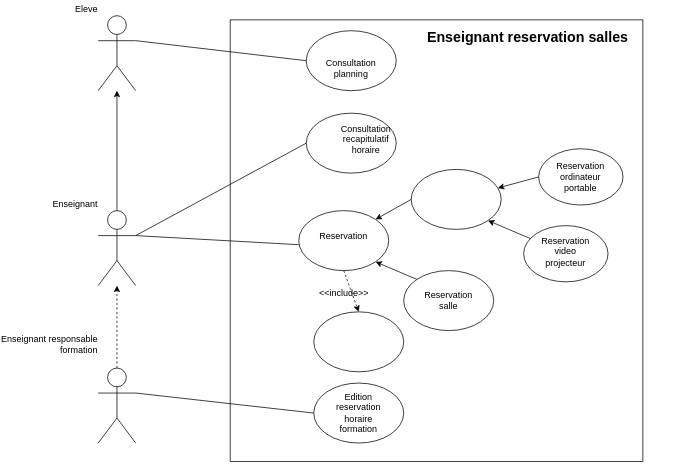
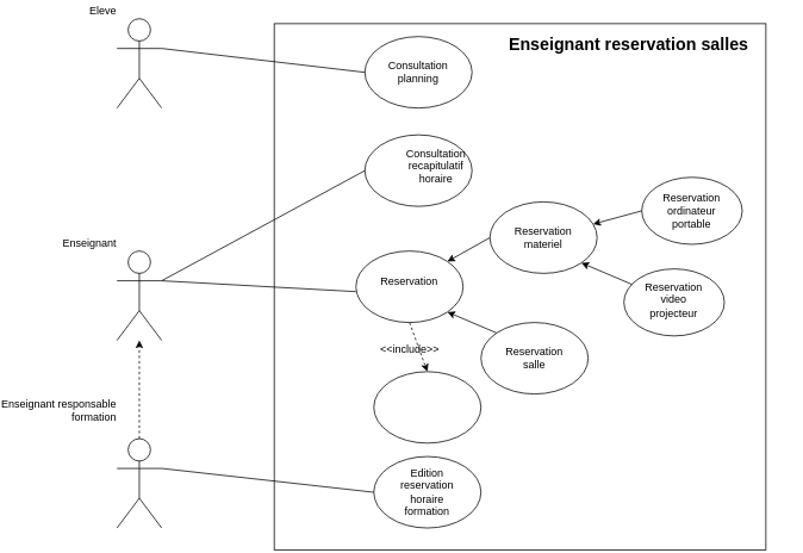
  <mxCell id="0" />
  <mxCell id="1" parent="0" />
  <mxCell id="2" style="edgeStyle=orthogonalEdgeStyle;rounded=0;orthogonalLoop=1;jettySize=auto;html=1;exitX=1;exitY=0.333;exitDx=0;exitDy=0;exitPerimeter=0;fontFamily=Helvetica;strokeColor=none;" parent="1" source="3" target="9" edge="1"><mxGeometry relative="1" as="geometry" /></mxCell>
  <mxCell id="3" value="Eleve" style="shape=umlActor;verticalLabelPosition=top;verticalAlign=bottom;outlineConnect=0;fontFamily=Helvetica;labelPosition=left;align=right;html=1;" parent="1" vertex="1"><mxGeometry x="20.5" y="20" width="50" height="100" as="geometry" /></mxCell>
  <mxCell id="4" value="" style="edgeStyle=orthogonalEdgeStyle;rounded=0;orthogonalLoop=1;jettySize=auto;html=1;fontFamily=Helvetica;dashed=1;" parent="1" source="5" target="8" edge="1"><mxGeometry relative="1" as="geometry" /></mxCell>
  <mxCell id="5" value="&lt;div&gt;Enseignant responsable&lt;br&gt;formation&lt;br&gt;&lt;/div&gt;&lt;div&gt;&lt;br&gt;&lt;/div&gt;" style="shape=umlActor;verticalLabelPosition=top;verticalAlign=bottom;html=1;outlineConnect=0;fontFamily=Helvetica;labelPosition=left;align=right;" parent="1" vertex="1"><mxGeometry x="20.5" y="490" width="50" height="100" as="geometry" /></mxCell>
  <mxCell id="6" value="" style="rounded=0;whiteSpace=wrap;html=1;fontFamily=Helvetica;rotation=90;" parent="1" vertex="1"><mxGeometry x="177.31" y="44.76" width="588.85" height="550.47" as="geometry" /></mxCell>
- <mxCell id="7" style="edgeStyle=orthogonalEdgeStyle;rounded=0;orthogonalLoop=1;jettySize=auto;html=1;fontFamily=Helvetica;" parent="1" source="8" target="3" edge="1"><mxGeometry relative="1" as="geometry" /></mxCell>
  <mxCell id="8" value="Enseignant" style="shape=umlActor;verticalLabelPosition=top;verticalAlign=bottom;html=1;outlineConnect=0;fontFamily=Helvetica;labelPosition=left;align=right;" parent="1" vertex="1"><mxGeometry x="20.5" y="280" width="50" height="100" as="geometry" /></mxCell>
  <mxCell id="9" value="" style="ellipse;whiteSpace=wrap;html=1;fontFamily=Helvetica;" parent="1" vertex="1"><mxGeometry x="298" y="40" width="120" height="80" as="geometry" /></mxCell>
- <mxCell id="10" value="Consultation planning" style="text;html=1;strokeColor=none;fillColor=none;align=center;verticalAlign=middle;whiteSpace=wrap;rounded=0;fontFamily=Helvetica;" parent="1" vertex="1"><mxGeometry x="328" y="75" width="60" height="30" as="geometry" /></mxCell>
+ <mxCell id="10" value="Consultation planning" style="text;html=1;strokeColor=none;fillColor=none;align=center;verticalAlign=middle;whiteSpace=wrap;rounded=0;fontFamily=Helvetica;" parent="1" vertex="1"><mxGeometry x="328" y="65" width="60" height="30" as="geometry" /></mxCell>
  <mxCell id="11" value="" style="endArrow=none;html=1;rounded=0;strokeColor=default;fontFamily=Helvetica;entryX=0;entryY=0.5;entryDx=0;entryDy=0;exitX=1;exitY=0.333;exitDx=0;exitDy=0;exitPerimeter=0;" parent="1" source="3" target="9" edge="1"><mxGeometry width="50" height="50" relative="1" as="geometry"><mxPoint x="347" y="310" as="sourcePoint" /><mxPoint x="397" y="260" as="targetPoint" /></mxGeometry></mxCell>
  <mxCell id="12" value="" style="ellipse;whiteSpace=wrap;html=1;fontFamily=Helvetica;" parent="1" vertex="1"><mxGeometry x="308" y="510" width="120" height="80" as="geometry" /></mxCell>
  <mxCell id="13" value="Edition reservation horaire formation" style="text;html=1;strokeColor=none;fillColor=none;align=center;verticalAlign=middle;whiteSpace=wrap;rounded=0;fontFamily=Helvetica;" parent="1" vertex="1"><mxGeometry x="338" y="535" width="60" height="30" as="geometry" /></mxCell>
  <mxCell id="14" value="" style="endArrow=none;html=1;rounded=0;strokeColor=default;fontFamily=Helvetica;entryX=1;entryY=0.333;entryDx=0;entryDy=0;entryPerimeter=0;exitX=0;exitY=0.5;exitDx=0;exitDy=0;" parent="1" source="12" target="5" edge="1"><mxGeometry width="50" height="50" relative="1" as="geometry"><mxPoint x="378" y="510" as="sourcePoint" /><mxPoint x="428" y="460" as="targetPoint" /></mxGeometry></mxCell>
  <mxCell id="15" value="" style="ellipse;whiteSpace=wrap;html=1;fontFamily=Helvetica;" parent="1" vertex="1"><mxGeometry x="298" y="150" width="120" height="80" as="geometry" /></mxCell>
  <mxCell id="16" value="Consultation recapitulatif horaire" style="text;html=1;strokeColor=none;fillColor=none;align=center;verticalAlign=middle;whiteSpace=wrap;rounded=0;fontFamily=Helvetica;" parent="1" vertex="1"><mxGeometry x="348" y="170" width="60" height="30" as="geometry" /></mxCell>
  <mxCell id="17" value="" style="endArrow=none;html=1;rounded=0;strokeColor=default;fontFamily=Helvetica;entryX=0;entryY=0.5;entryDx=0;entryDy=0;exitX=1;exitY=0.333;exitDx=0;exitDy=0;exitPerimeter=0;" parent="1" source="8" target="15" edge="1"><mxGeometry width="50" height="50" relative="1" as="geometry"><mxPoint x="378" y="440" as="sourcePoint" /><mxPoint x="428" y="390" as="targetPoint" /></mxGeometry></mxCell>
  <mxCell id="18" value="" style="ellipse;whiteSpace=wrap;html=1;fontFamily=Helvetica;" parent="1" vertex="1"><mxGeometry x="288" y="280" width="120" height="80" as="geometry" /></mxCell>
  <mxCell id="19" value="Reservation" style="text;html=1;strokeColor=none;fillColor=none;align=center;verticalAlign=middle;whiteSpace=wrap;rounded=0;fontFamily=Helvetica;" parent="1" vertex="1"><mxGeometry x="318" y="300" width="60" height="30" as="geometry" /></mxCell>
  <mxCell id="20" value="" style="endArrow=none;html=1;rounded=0;strokeColor=default;fontFamily=Helvetica;entryX=0;entryY=0.568;entryDx=0;entryDy=0;entryPerimeter=0;exitX=1;exitY=0.333;exitDx=0;exitDy=0;exitPerimeter=0;" parent="1" source="8" target="18" edge="1"><mxGeometry width="50" height="50" relative="1" as="geometry"><mxPoint x="348" y="400" as="sourcePoint" /><mxPoint x="398" y="350" as="targetPoint" /></mxGeometry></mxCell>
  <mxCell id="21" value="" style="ellipse;whiteSpace=wrap;html=1;fontFamily=Helvetica;" parent="1" vertex="1"><mxGeometry x="428" y="360" width="120" height="80" as="geometry" /></mxCell>
  <mxCell id="22" value="" style="ellipse;whiteSpace=wrap;html=1;fontFamily=Helvetica;" parent="1" vertex="1"><mxGeometry x="438" y="225" width="120" height="80" as="geometry" /></mxCell>
+ <mxCell id="23" value="Reservation materiel" style="text;html=1;strokeColor=none;fillColor=none;align=center;verticalAlign=middle;whiteSpace=wrap;rounded=0;fontFamily=Helvetica;" parent="1" vertex="1"><mxGeometry x="468" y="250" width="60" height="30" as="geometry" /></mxCell>
  <mxCell id="24" value="Reservation salle" style="text;html=1;strokeColor=none;fillColor=none;align=center;verticalAlign=middle;whiteSpace=wrap;rounded=0;fontFamily=Helvetica;" parent="1" vertex="1"><mxGeometry x="458" y="385" width="60" height="30" as="geometry" /></mxCell>
  <mxCell id="25" value="" style="ellipse;whiteSpace=wrap;html=1;fontFamily=Helvetica;" parent="1" vertex="1"><mxGeometry x="308" y="415" width="120" height="80" as="geometry" /></mxCell>
  <mxCell id="26" value="" style="html=1;labelBackgroundColor=#ffffff;startArrow=none;startFill=0;startSize=6;endArrow=classic;endFill=1;endSize=6;jettySize=auto;orthogonalLoop=1;strokeWidth=1;dashed=1;fontSize=14;rounded=0;strokeColor=default;fontFamily=Helvetica;entryX=0.5;entryY=0;entryDx=0;entryDy=0;exitX=0.5;exitY=1;exitDx=0;exitDy=0;" parent="1" source="18" target="25" edge="1"><mxGeometry width="60" height="60" relative="1" as="geometry"><mxPoint x="208" y="450" as="sourcePoint" /><mxPoint x="268" y="390" as="targetPoint" /></mxGeometry></mxCell>
  <mxCell id="27" value="" style="ellipse;whiteSpace=wrap;html=1;fontFamily=Helvetica;" parent="1" vertex="1"><mxGeometry x="608" y="197.5" width="112.5" height="75" as="geometry" /></mxCell>
  <mxCell id="28" value="Reservation ordinateur portable" style="text;html=1;strokeColor=none;fillColor=none;align=center;verticalAlign=middle;whiteSpace=wrap;rounded=0;fontFamily=Helvetica;" parent="1" vertex="1"><mxGeometry x="644.25" y="225" width="40" height="20" as="geometry" /></mxCell>
  <mxCell id="29" value="" style="ellipse;whiteSpace=wrap;html=1;fontFamily=Helvetica;" parent="1" vertex="1"><mxGeometry x="588" y="300" width="112.5" height="75" as="geometry" /></mxCell>
  <mxCell id="30" value="Reservation video projecteur" style="text;html=1;strokeColor=none;fillColor=none;align=center;verticalAlign=middle;whiteSpace=wrap;rounded=0;fontFamily=Helvetica;" parent="1" vertex="1"><mxGeometry x="624.25" y="325" width="40" height="20" as="geometry" /></mxCell>
  <mxCell id="31" value="" style="endArrow=classic;html=1;rounded=0;strokeColor=default;fontFamily=Helvetica;entryX=1;entryY=1;entryDx=0;entryDy=0;" parent="1" source="29" target="22" edge="1"><mxGeometry width="50" height="50" relative="1" as="geometry"><mxPoint x="608" y="370" as="sourcePoint" /><mxPoint x="658" y="320" as="targetPoint" /></mxGeometry></mxCell>
  <mxCell id="32" value="" style="endArrow=classic;html=1;rounded=0;strokeColor=default;fontFamily=Helvetica;exitX=0;exitY=0.5;exitDx=0;exitDy=0;" parent="1" source="27" target="22" edge="1"><mxGeometry width="50" height="50" relative="1" as="geometry"><mxPoint x="606.672" y="327.496" as="sourcePoint" /><mxPoint x="550.426" y="303.284" as="targetPoint" /></mxGeometry></mxCell>
  <mxCell id="33" value="" style="endArrow=classic;html=1;rounded=0;strokeColor=default;fontFamily=Helvetica;entryX=1;entryY=0;entryDx=0;entryDy=0;exitX=0;exitY=0.5;exitDx=0;exitDy=0;" parent="1" source="22" target="18" edge="1"><mxGeometry width="50" height="50" relative="1" as="geometry"><mxPoint x="528" y="450" as="sourcePoint" /><mxPoint x="578" y="400" as="targetPoint" /></mxGeometry></mxCell>
  <mxCell id="34" value="" style="endArrow=classic;html=1;rounded=0;strokeColor=default;fontFamily=Helvetica;entryX=1;entryY=1;entryDx=0;entryDy=0;exitX=0;exitY=0;exitDx=0;exitDy=0;" parent="1" source="21" target="18" edge="1"><mxGeometry width="50" height="50" relative="1" as="geometry"><mxPoint x="528" y="450" as="sourcePoint" /><mxPoint x="578" y="400" as="targetPoint" /></mxGeometry></mxCell>
  <mxCell id="35" value="Enseignant reservation salles" style="text;strokeColor=none;fillColor=none;html=1;fontSize=19;fontStyle=1;verticalAlign=middle;align=center;fontFamily=Helvetica;" parent="1" vertex="1"><mxGeometry x="508" y="30" width="170" height="40" as="geometry" /></mxCell>
  <mxCell id="36" value="&lt;div&gt;&amp;lt;&amp;lt;include&amp;gt;&amp;gt;&lt;/div&gt;" style="text;html=1;align=center;verticalAlign=middle;resizable=0;points=[];autosize=1;strokeColor=none;fillColor=none;" vertex="1" parent="1"><mxGeometry x="303" y="375" width="90" height="30" as="geometry" /></mxCell>
